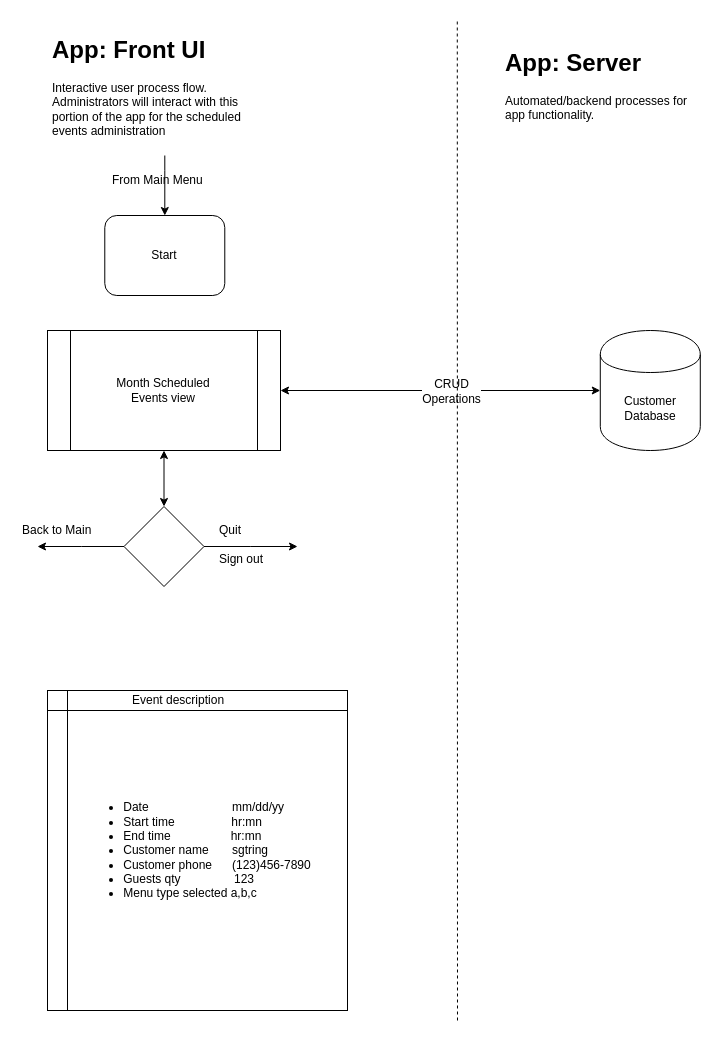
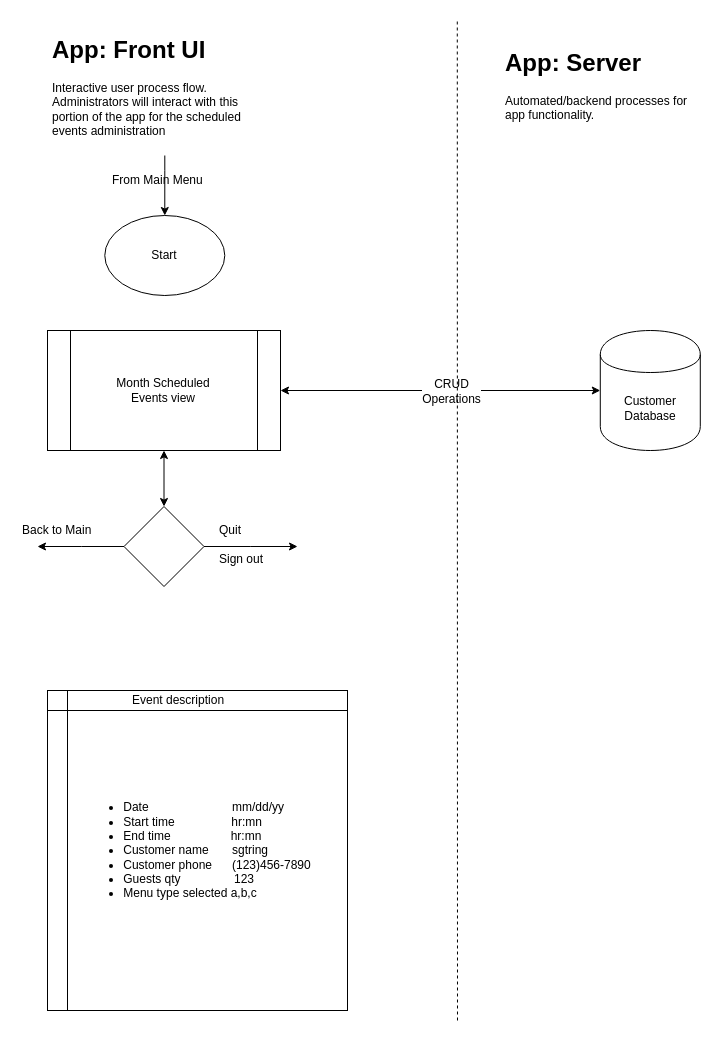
  <mxCell id="0" />
  <mxCell id="1" parent="0" />
  <mxCell id="2" value="&lt;h1&gt;App: Front UI&lt;br&gt;&lt;/h1&gt;&lt;p&gt;Interactive user process flow. Administrators will interact with this portion of the app for the scheduled events administration&lt;br&gt;&lt;/p&gt;" style="text;html=1;strokeColor=none;fillColor=none;spacing=5;spacingTop=-20;whiteSpace=wrap;overflow=hidden;rounded=0;direction=south;" vertex="1" parent="1"><mxGeometry x="46.786" y="30" width="200" height="125" as="geometry" /></mxCell>
  <mxCell id="3" value="" style="edgeStyle=orthogonalEdgeStyle;rounded=0;orthogonalLoop=1;jettySize=auto;html=1;startArrow=classic;startFill=1;endArrow=none;endFill=0;" edge="1" parent="1" source="4" target="2"><mxGeometry relative="1" as="geometry"><Array as="points"><mxPoint x="164" y="170" /><mxPoint x="164" y="170" /></Array></mxGeometry></mxCell>
- <mxCell id="4" value="Start" style="whiteSpace=wrap;html=1;rounded=1;" vertex="1" parent="1"><mxGeometry x="104.286" y="215" width="120" height="80" as="geometry" /></mxCell>
+ <mxCell id="4" value="Start" style="ellipse;whiteSpace=wrap;html=1;" vertex="1" parent="1"><mxGeometry x="104.286" y="215" width="120" height="80" as="geometry" /></mxCell>
  <mxCell id="5" value="Customer Database" style="shape=cylinder;whiteSpace=wrap;html=1;boundedLbl=1;backgroundOutline=1;" vertex="1" parent="1"><mxGeometry x="599.786" y="330" width="100" height="120" as="geometry" /></mxCell>
  <mxCell id="6" style="edgeStyle=orthogonalEdgeStyle;rounded=0;orthogonalLoop=1;jettySize=auto;html=1;entryX=0;entryY=0.5;entryDx=0;entryDy=0;startArrow=classic;startFill=1;" edge="1" parent="1" source="9" target="5"><mxGeometry relative="1" as="geometry" /></mxCell>
  <mxCell id="7" value="CRUD&lt;br&gt;Operations&lt;br&gt;" style="text;html=1;resizable=0;points=[];align=center;verticalAlign=middle;labelBackgroundColor=#ffffff;" vertex="1" connectable="0" parent="6"><mxGeometry x="-0.079" y="-3" relative="1" as="geometry"><mxPoint x="23" y="-3" as="offset" /></mxGeometry></mxCell>
  <mxCell id="8" style="edgeStyle=orthogonalEdgeStyle;rounded=0;orthogonalLoop=1;jettySize=auto;html=1;startArrow=classic;startFill=1;" edge="1" parent="1" source="9" target="16"><mxGeometry relative="1" as="geometry" /></mxCell>
  <mxCell id="9" value="Month Scheduled&lt;br&gt;Events view&lt;br&gt;" style="shape=process;whiteSpace=wrap;html=1;backgroundOutline=1;" vertex="1" parent="1"><mxGeometry x="47" y="330" width="233" height="120" as="geometry" /></mxCell>
  <mxCell id="10" value="" style="endArrow=none;dashed=1;html=1;" edge="1" parent="1"><mxGeometry width="50" height="50" relative="1" as="geometry"><mxPoint x="457" y="1020" as="sourcePoint" /><mxPoint x="456.786" y="20.2" as="targetPoint" /></mxGeometry></mxCell>
  <mxCell id="11" value="&lt;h1&gt;App: Server&lt;br&gt;&lt;/h1&gt;&lt;p&gt;Automated/backend processes for app functionality.&lt;br&gt;&lt;/p&gt;" style="text;html=1;strokeColor=none;fillColor=none;spacing=5;spacingTop=-20;whiteSpace=wrap;overflow=hidden;rounded=0;direction=south;" vertex="1" parent="1"><mxGeometry x="499.786" y="42.5" width="200" height="100" as="geometry" /></mxCell>
  <mxCell id="12" value="&lt;div style=&quot;text-align: left&quot;&gt;&lt;ul&gt;&lt;li&gt;Date&amp;nbsp; &amp;nbsp; &amp;nbsp; &amp;nbsp; &amp;nbsp; &amp;nbsp; &amp;nbsp; &amp;nbsp; &amp;nbsp; &amp;nbsp; &amp;nbsp; &amp;nbsp; &amp;nbsp;mm/dd/yy&lt;/li&gt;&lt;li&gt;Start time&amp;nbsp; &amp;nbsp; &amp;nbsp; &amp;nbsp; &amp;nbsp; &amp;nbsp; &amp;nbsp; &amp;nbsp; &amp;nbsp;hr:mn&lt;/li&gt;&lt;li&gt;End time&amp;nbsp; &amp;nbsp; &amp;nbsp; &amp;nbsp; &amp;nbsp; &amp;nbsp; &amp;nbsp; &amp;nbsp; &amp;nbsp; hr:mn&lt;/li&gt;&lt;li&gt;Customer name&amp;nbsp; &amp;nbsp; &amp;nbsp; &amp;nbsp;sgtring&lt;/li&gt;&lt;li&gt;Customer phone&amp;nbsp; &amp;nbsp; &amp;nbsp; (123)456-7890&lt;/li&gt;&lt;li&gt;Guests qty&amp;nbsp; &amp;nbsp; &amp;nbsp; &amp;nbsp; &amp;nbsp; &amp;nbsp; &amp;nbsp; &amp;nbsp; 123&lt;/li&gt;&lt;li&gt;Menu type selected a,b,c&lt;/li&gt;&lt;/ul&gt;&lt;/div&gt;" style="shape=internalStorage;whiteSpace=wrap;html=1;backgroundOutline=1;" vertex="1" parent="1"><mxGeometry x="47" y="690" width="300" height="320" as="geometry" /></mxCell>
  <mxCell id="13" value="Event description" style="text;html=1;resizable=0;points=[];autosize=1;align=left;verticalAlign=top;spacingTop=-4;" vertex="1" parent="1"><mxGeometry x="130" y="690" width="110" height="20" as="geometry" /></mxCell>
  <mxCell id="14" style="edgeStyle=orthogonalEdgeStyle;rounded=0;orthogonalLoop=1;jettySize=auto;html=1;startArrow=none;startFill=0;endArrow=classic;endFill=1;" edge="1" parent="1" source="16"><mxGeometry relative="1" as="geometry"><mxPoint x="37" y="546" as="targetPoint" /></mxGeometry></mxCell>
  <mxCell id="15" style="edgeStyle=orthogonalEdgeStyle;rounded=0;orthogonalLoop=1;jettySize=auto;html=1;startArrow=none;startFill=0;endArrow=classic;endFill=1;" edge="1" parent="1" source="16"><mxGeometry relative="1" as="geometry"><mxPoint x="297" y="546" as="targetPoint" /></mxGeometry></mxCell>
  <mxCell id="16" value="" style="rhombus;whiteSpace=wrap;html=1;" vertex="1" parent="1"><mxGeometry x="123.5" y="506" width="80" height="80" as="geometry" /></mxCell>
  <mxCell id="17" value="Back to Main" style="text;html=1;resizable=0;points=[];autosize=1;align=left;verticalAlign=top;spacingTop=-4;" vertex="1" parent="1"><mxGeometry x="20" y="520" width="90" height="20" as="geometry" /></mxCell>
  <mxCell id="18" value="Quit&lt;br&gt;&lt;br&gt;Sign out&lt;br&gt;" style="text;html=1;resizable=0;points=[];autosize=1;align=left;verticalAlign=top;spacingTop=-4;" vertex="1" parent="1"><mxGeometry x="217" y="520" width="60" height="40" as="geometry" /></mxCell>
  <mxCell id="19" value="From Main Menu" style="text;html=1;resizable=0;points=[];autosize=1;align=left;verticalAlign=top;spacingTop=-4;" vertex="1" parent="1"><mxGeometry x="109.5" y="170" width="110" height="20" as="geometry" /></mxCell>
